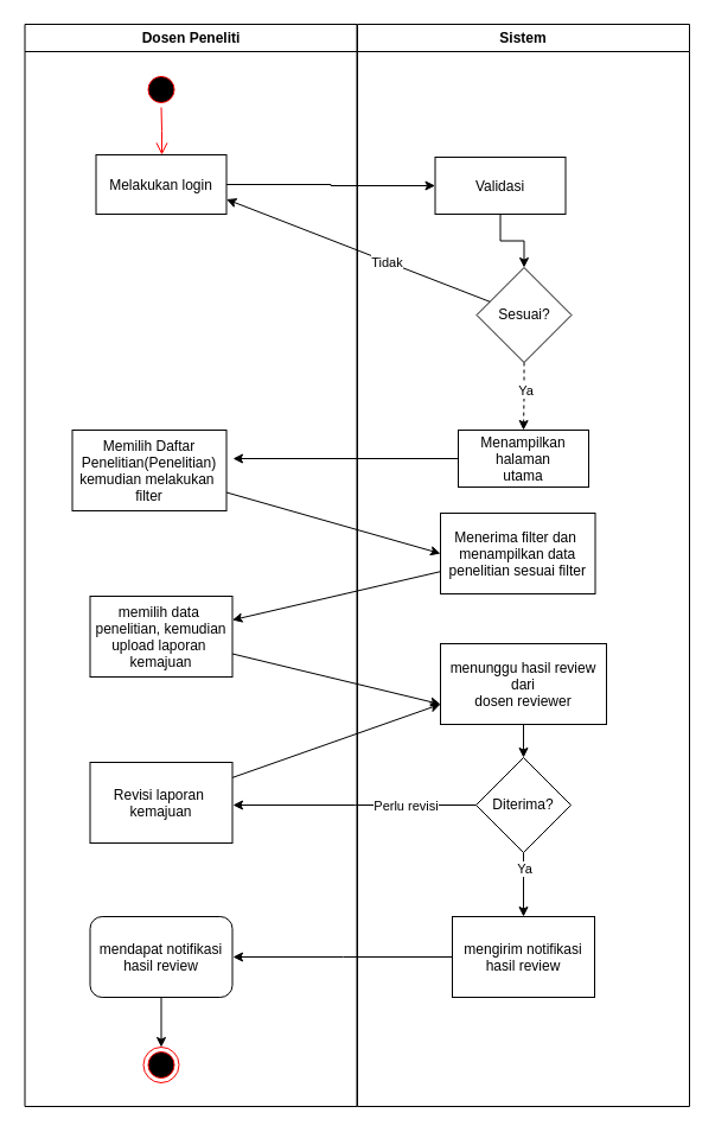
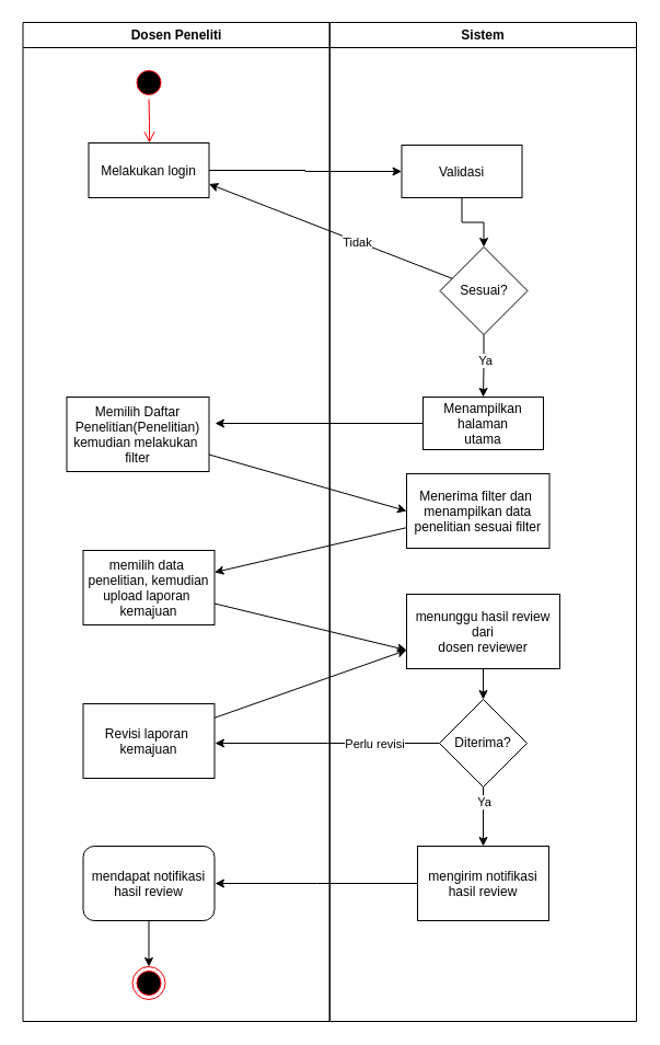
  <mxCell id="0" />
  <mxCell id="1" parent="0" />
  <mxCell id="2" value="Dosen Peneliti" style="swimlane;whiteSpace=wrap;startSize=23;" parent="1" vertex="1"><mxGeometry x="20.5" y="20" width="280" height="912" as="geometry" /></mxCell>
  <mxCell id="3" value="" style="ellipse;shape=startState;fillColor=#000000;strokeColor=#ff0000;" parent="2" vertex="1"><mxGeometry x="100" y="40" width="30" height="30" as="geometry" /></mxCell>
  <mxCell id="4" value="" style="edgeStyle=elbowEdgeStyle;elbow=horizontal;verticalAlign=bottom;endArrow=open;endSize=8;strokeColor=#FF0000;endFill=1;rounded=0" parent="2" source="3" target="5" edge="1"><mxGeometry x="100" y="40" as="geometry"><mxPoint x="115" y="110" as="targetPoint" /></mxGeometry></mxCell>
  <mxCell id="5" value="Melakukan login" style="" parent="2" vertex="1"><mxGeometry x="60" y="110" width="110" height="50" as="geometry" /></mxCell>
  <mxCell id="6" value="Memilih Daftar &#10;Penelitian(Penelitian)&#10;kemudian melakukan &#10;filter" style="" parent="2" vertex="1"><mxGeometry x="40" y="342" width="130" height="68" as="geometry" /></mxCell>
  <mxCell id="7" value="" style="ellipse;shape=endState;fillColor=#000000;strokeColor=#ff0000" parent="2" vertex="1"><mxGeometry x="100" y="862" width="30" height="30" as="geometry" /></mxCell>
  <mxCell id="8" value="memilih data &#10;penelitian, kemudian&#10;upload laporan &#10;kemajuan" style="" parent="2" vertex="1"><mxGeometry x="55" y="482" width="120" height="68" as="geometry" /></mxCell>
  <mxCell id="9" value="Revisi laporan &#10;kemajuan" style="" parent="2" vertex="1"><mxGeometry x="55" y="622" width="120" height="68" as="geometry" /></mxCell>
  <mxCell id="10" style="edgeStyle=orthogonalEdgeStyle;rounded=0;orthogonalLoop=1;jettySize=auto;html=1;entryX=0.5;entryY=0;entryDx=0;entryDy=0;" edge="1" parent="2" source="11" target="7"><mxGeometry relative="1" as="geometry" /></mxCell>
  <mxCell id="11" value="mendapat notifikasi&#10;hasil review" style="rounded=1;" parent="2" vertex="1"><mxGeometry x="55" y="752" width="120" height="68" as="geometry" /></mxCell>
  <mxCell id="12" value="Sistem" style="swimlane;whiteSpace=wrap" parent="1" vertex="1"><mxGeometry x="301" y="20" width="280" height="912" as="geometry" /></mxCell>
  <mxCell id="13" value="" style="endArrow=open;strokeColor=#FF0000;endFill=1;rounded=0" parent="12" edge="1"><mxGeometry relative="1" as="geometry"><mxPoint x="75" y="270" as="sourcePoint" /></mxGeometry></mxCell>
  <mxCell id="14" value="" style="endArrow=open;strokeColor=#FF0000;endFill=1;rounded=0" parent="12" edge="1"><mxGeometry relative="1" as="geometry"><mxPoint x="130" y="245" as="sourcePoint" /></mxGeometry></mxCell>
  <mxCell id="15" style="edgeStyle=orthogonalEdgeStyle;rounded=0;orthogonalLoop=1;jettySize=auto;html=1;" parent="12" source="16" target="19" edge="1"><mxGeometry relative="1" as="geometry" /></mxCell>
  <mxCell id="16" value="Validasi" style="" parent="12" vertex="1"><mxGeometry x="65.5" y="112" width="110" height="48" as="geometry" /></mxCell>
- <mxCell id="17" style="edgeStyle=orthogonalEdgeStyle;rounded=0;orthogonalLoop=1;jettySize=auto;html=1;dashed=1;" parent="12" source="19" target="21" edge="1"><mxGeometry relative="1" as="geometry" /></mxCell>
+ <mxCell id="17" style="edgeStyle=orthogonalEdgeStyle;rounded=0;orthogonalLoop=1;jettySize=auto;html=1;" parent="12" source="19" target="21" edge="1"><mxGeometry relative="1" as="geometry" /></mxCell>
  <mxCell id="18" value="Ya" style="edgeLabel;html=1;align=center;verticalAlign=middle;resizable=0;points=[];" parent="17" vertex="1" connectable="0"><mxGeometry x="-0.186" y="1" relative="1" as="geometry"><mxPoint as="offset" /></mxGeometry></mxCell>
  <mxCell id="19" value="Sesuai?" style="rhombus;whiteSpace=wrap;html=1;" parent="12" vertex="1"><mxGeometry x="100.5" y="205" width="80" height="80" as="geometry" /></mxCell>
  <mxCell id="20" style="edgeStyle=orthogonalEdgeStyle;rounded=0;orthogonalLoop=1;jettySize=auto;html=1;" parent="12" source="21" edge="1"><mxGeometry relative="1" as="geometry"><mxPoint x="-105" y="366" as="targetPoint" /></mxGeometry></mxCell>
  <mxCell id="21" value="Menampilkan&#10;halaman&#10;utama" style="" parent="12" vertex="1"><mxGeometry x="85" y="342" width="110" height="48" as="geometry" /></mxCell>
  <mxCell id="22" value="Menerima filter dan &#10;menampilkan data&#10;penelitian sesuai filter" style="" parent="12" vertex="1"><mxGeometry x="70" y="412" width="130.5" height="68" as="geometry" /></mxCell>
  <mxCell id="23" style="edgeStyle=orthogonalEdgeStyle;rounded=0;orthogonalLoop=1;jettySize=auto;html=1;entryX=0.5;entryY=0;entryDx=0;entryDy=0;" parent="12" source="24" target="29" edge="1"><mxGeometry relative="1" as="geometry" /></mxCell>
  <mxCell id="24" value="menunggu hasil review&#10;dari&#10;dosen reviewer" style="" parent="12" vertex="1"><mxGeometry x="70" y="522" width="140" height="68" as="geometry" /></mxCell>
  <mxCell id="25" style="edgeStyle=orthogonalEdgeStyle;rounded=0;orthogonalLoop=1;jettySize=auto;html=1;" parent="12" source="29" target="31" edge="1"><mxGeometry relative="1" as="geometry" /></mxCell>
  <mxCell id="26" value="Ya" style="edgeLabel;html=1;align=center;verticalAlign=middle;resizable=0;points=[];" parent="25" vertex="1" connectable="0"><mxGeometry x="-0.533" relative="1" as="geometry"><mxPoint as="offset" /></mxGeometry></mxCell>
  <mxCell id="27" style="edgeStyle=orthogonalEdgeStyle;rounded=0;orthogonalLoop=1;jettySize=auto;html=1;" parent="12" source="29" edge="1"><mxGeometry relative="1" as="geometry"><mxPoint x="-105" y="658" as="targetPoint" /></mxGeometry></mxCell>
  <mxCell id="28" value="Perlu revisi" style="edgeLabel;html=1;align=center;verticalAlign=middle;resizable=0;points=[];" parent="27" vertex="1" connectable="0"><mxGeometry x="-0.419" y="3" relative="1" as="geometry"><mxPoint y="-3" as="offset" /></mxGeometry></mxCell>
  <mxCell id="29" value="Diterima?" style="rhombus;whiteSpace=wrap;html=1;" parent="12" vertex="1"><mxGeometry x="100" y="618" width="80" height="80" as="geometry" /></mxCell>
  <mxCell id="30" style="edgeStyle=orthogonalEdgeStyle;rounded=0;orthogonalLoop=1;jettySize=auto;html=1;" parent="12" source="31" edge="1"><mxGeometry relative="1" as="geometry"><mxPoint x="-105" y="786" as="targetPoint" /></mxGeometry></mxCell>
  <mxCell id="31" value="mengirim notifikasi&#10;hasil review" style="" parent="12" vertex="1"><mxGeometry x="80" y="752" width="120" height="68" as="geometry" /></mxCell>
  <mxCell id="32" style="edgeStyle=orthogonalEdgeStyle;rounded=0;orthogonalLoop=1;jettySize=auto;html=1;" parent="1" source="5" target="16" edge="1"><mxGeometry relative="1" as="geometry" /></mxCell>
  <mxCell id="33" style="rounded=0;orthogonalLoop=1;jettySize=auto;html=1;entryX=1;entryY=0.75;entryDx=0;entryDy=0;" parent="1" source="19" target="5" edge="1"><mxGeometry relative="1" as="geometry" /></mxCell>
  <mxCell id="34" value="Tidak" style="edgeLabel;html=1;align=center;verticalAlign=middle;resizable=0;points=[];" parent="33" vertex="1" connectable="0"><mxGeometry x="-0.209" relative="1" as="geometry"><mxPoint y="1" as="offset" /></mxGeometry></mxCell>
  <mxCell id="35" style="rounded=0;orthogonalLoop=1;jettySize=auto;html=1;entryX=0;entryY=0.5;entryDx=0;entryDy=0;" parent="1" source="6" target="22" edge="1"><mxGeometry relative="1" as="geometry" /></mxCell>
  <mxCell id="36" style="rounded=0;orthogonalLoop=1;jettySize=auto;html=1;" parent="1" source="22" target="8" edge="1"><mxGeometry relative="1" as="geometry" /></mxCell>
  <mxCell id="37" style="rounded=0;orthogonalLoop=1;jettySize=auto;html=1;entryX=0;entryY=0.75;entryDx=0;entryDy=0;" parent="1" source="8" target="24" edge="1"><mxGeometry relative="1" as="geometry" /></mxCell>
  <mxCell id="38" style="rounded=0;orthogonalLoop=1;jettySize=auto;html=1;entryX=0;entryY=0.75;entryDx=0;entryDy=0;" parent="1" source="9" target="24" edge="1"><mxGeometry relative="1" as="geometry" /></mxCell>
